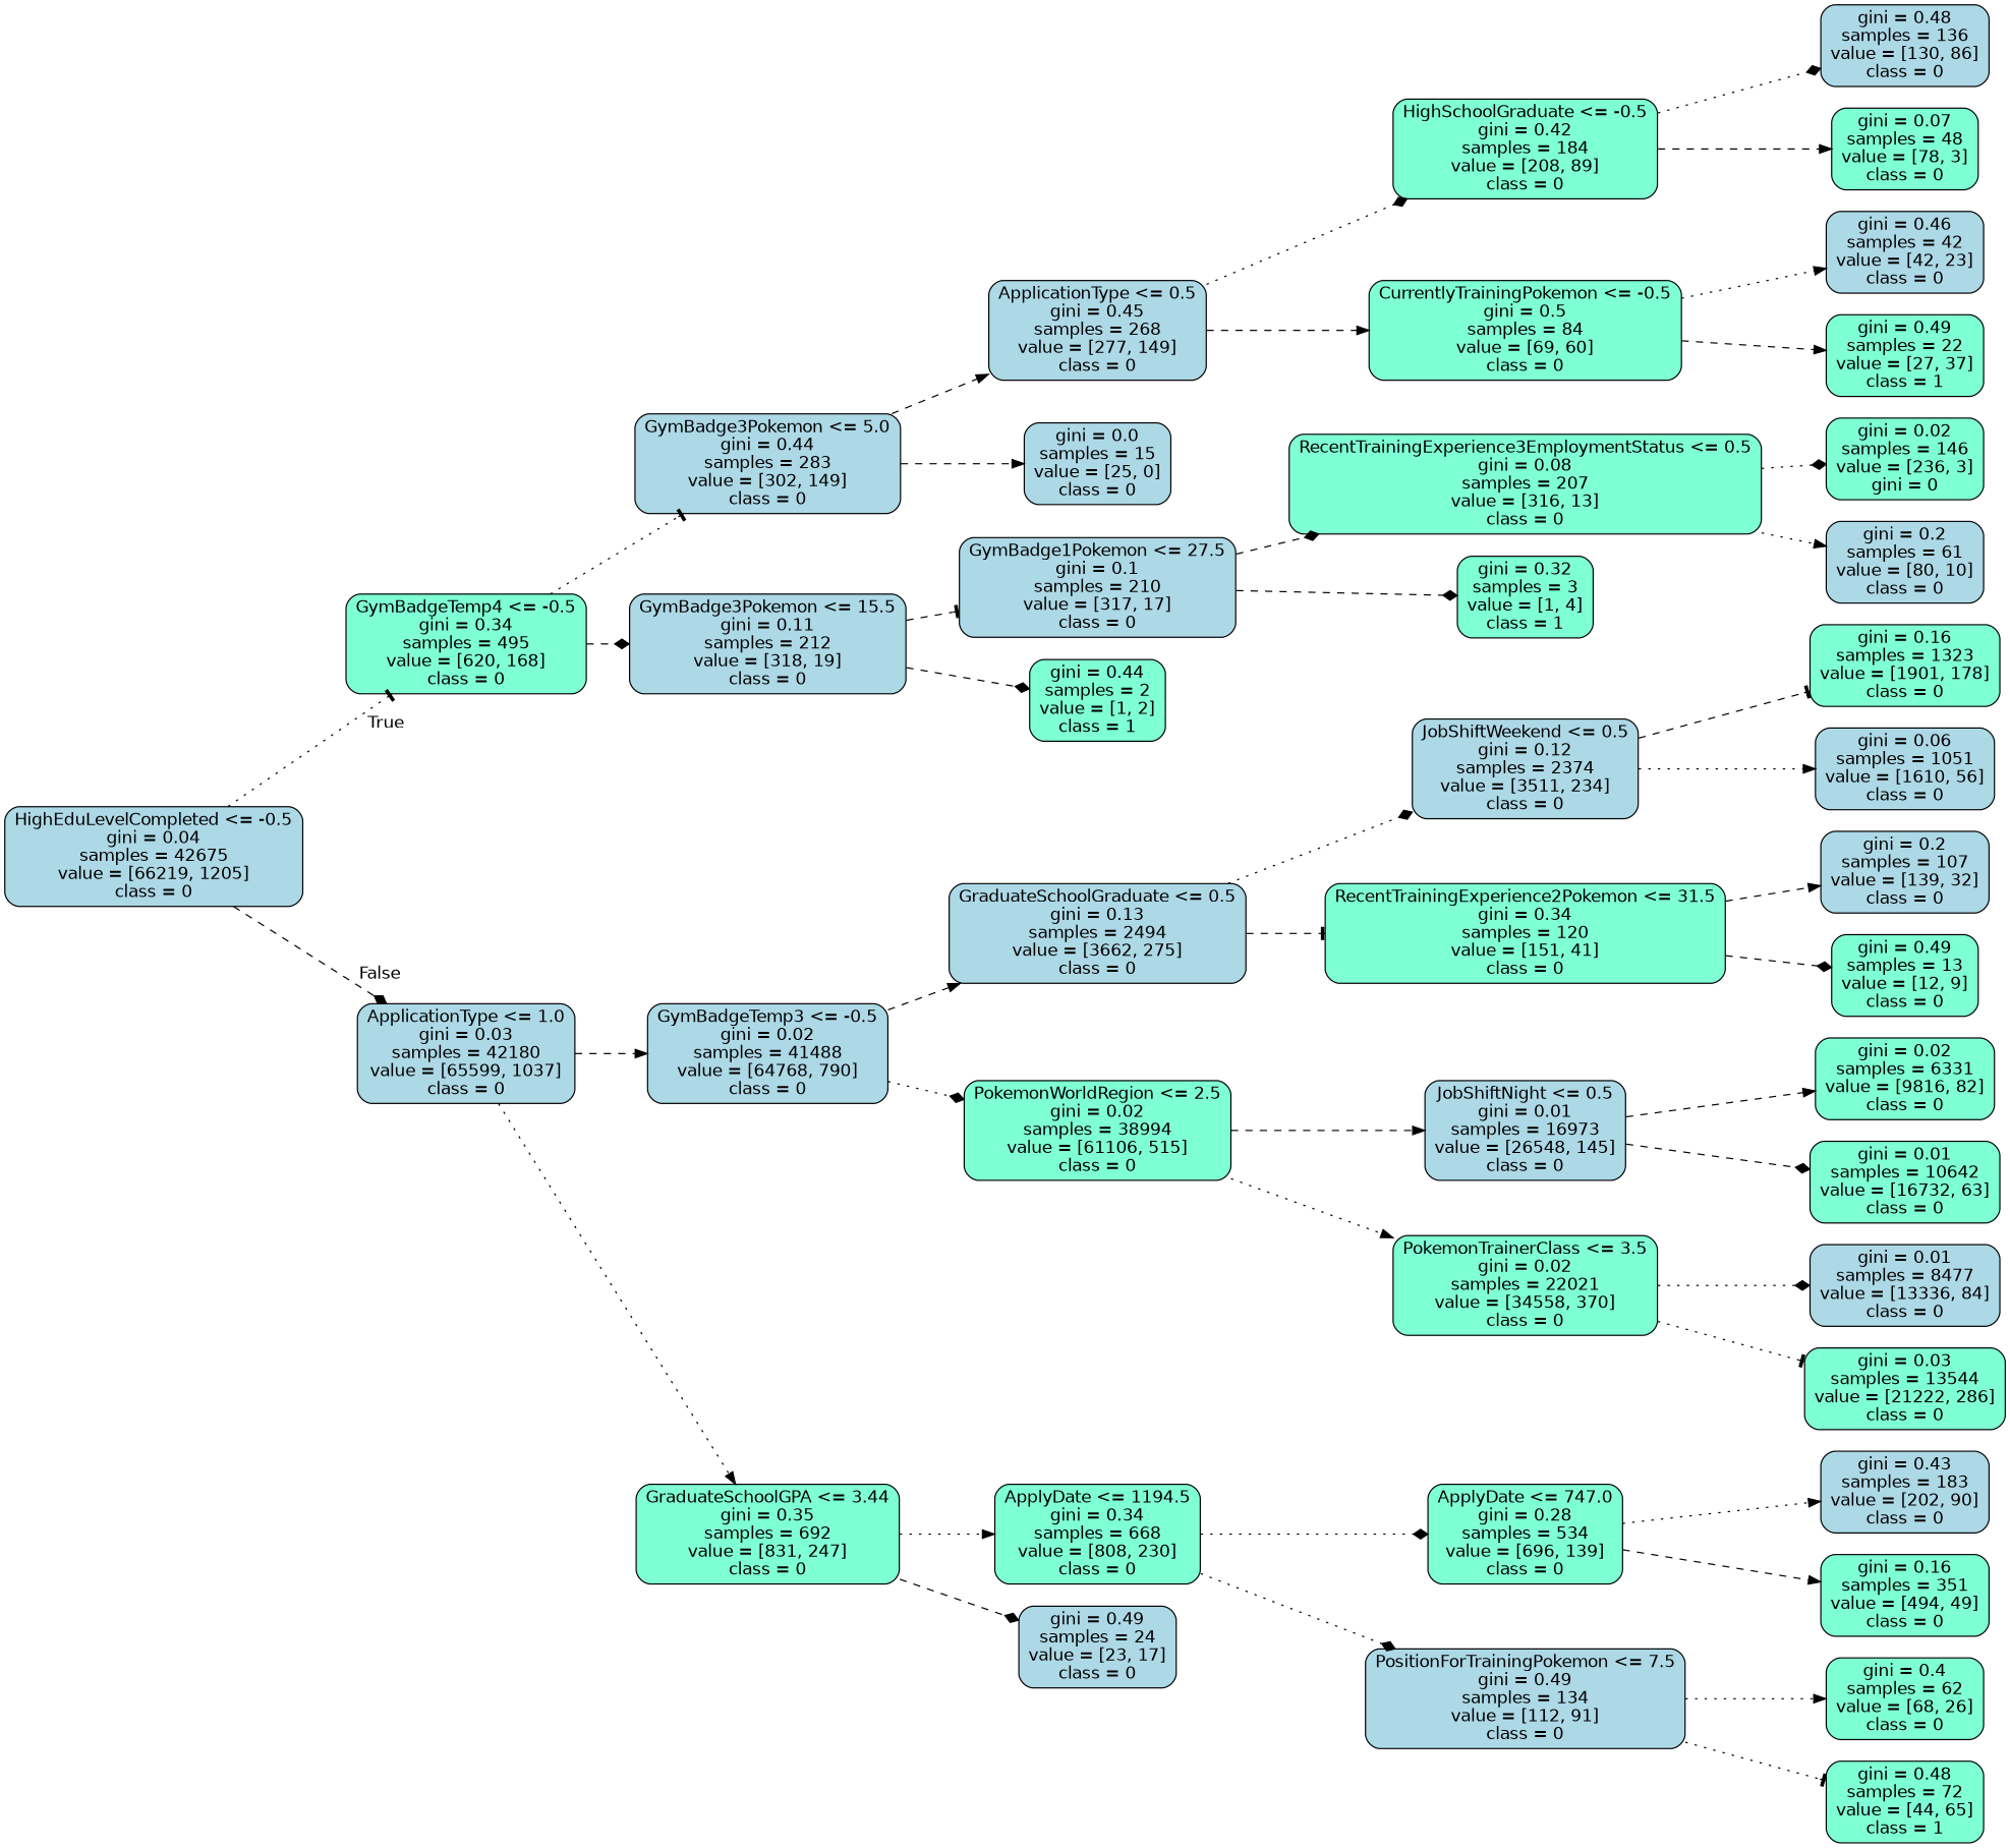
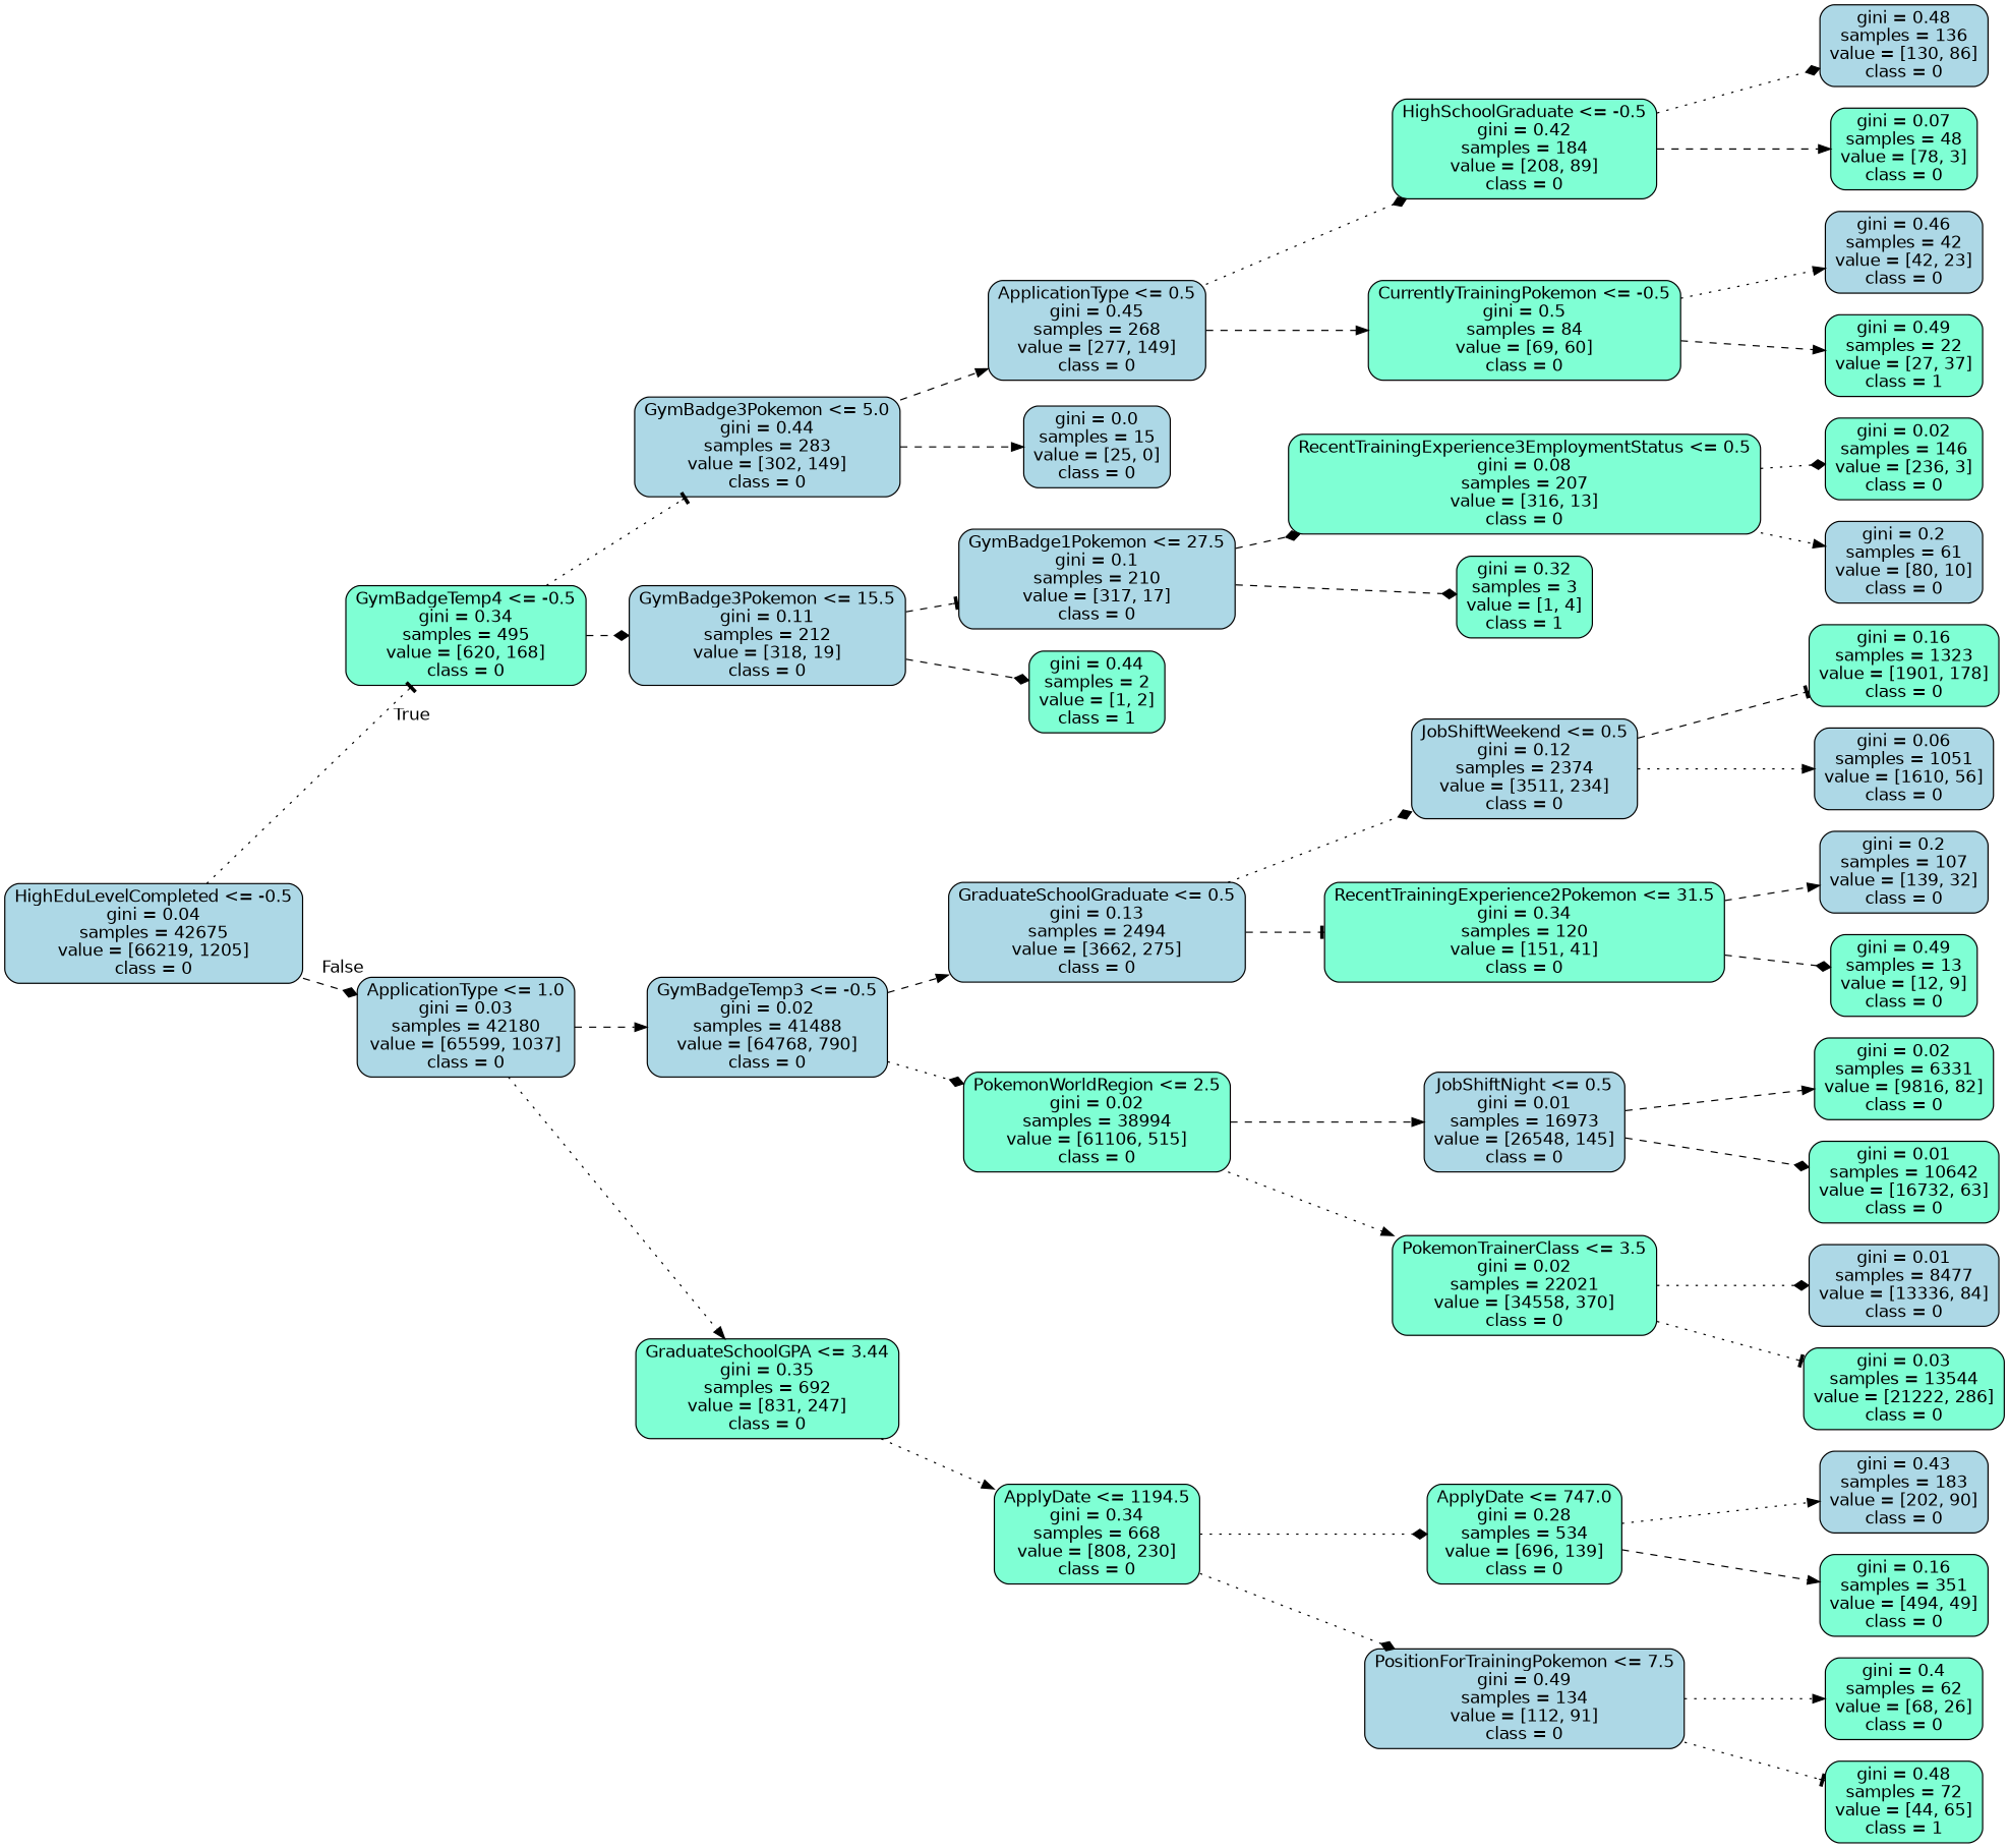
  digraph {
    fontname="DejaVu Sans"
    rankdir=LR
    node [color=black fillcolor=aquamarine fontname="DejaVu Sans" shape=box style="filled, rounded"]
    edge [arrowhead=normal fontname="DejaVu Sans" style=dashed]
    n1 [fillcolor=lightblue label="HighEduLevelCompleted <= -0.5\ngini = 0.04\nsamples = 42675\nvalue = [66219, 1205]\nclass = 0"]
    n2 [label="GymBadgeTemp4 <= -0.5\ngini = 0.34\nsamples = 495\nvalue = [620, 168]\nclass = 0"]
    n3 [fillcolor=lightblue label="ApplicationType <= 1.0\ngini = 0.03\nsamples = 42180\nvalue = [65599, 1037]\nclass = 0"]
    n4 [fillcolor=lightblue label="GymBadge3Pokemon <= 5.0\ngini = 0.44\nsamples = 283\nvalue = [302, 149]\nclass = 0"]
    n5 [fillcolor=lightblue label="GymBadge3Pokemon <= 15.5\ngini = 0.11\nsamples = 212\nvalue = [318, 19]\nclass = 0"]
    n6 [fillcolor=lightblue label="GymBadgeTemp3 <= -0.5\ngini = 0.02\nsamples = 41488\nvalue = [64768, 790]\nclass = 0"]
    n7 [label="GraduateSchoolGPA <= 3.44\ngini = 0.35\nsamples = 692\nvalue = [831, 247]\nclass = 0"]
    n8 [fillcolor=lightblue label="ApplicationType <= 0.5\ngini = 0.45\nsamples = 268\nvalue = [277, 149]\nclass = 0"]
    n9 [fillcolor=lightblue label="gini = 0.0\nsamples = 15\nvalue = [25, 0]\nclass = 0"]
    n10 [fillcolor=lightblue label="GymBadge1Pokemon <= 27.5\ngini = 0.1\nsamples = 210\nvalue = [317, 17]\nclass = 0"]
    n11 [label="gini = 0.44\nsamples = 2\nvalue = [1, 2]\nclass = 1"]
    n12 [label="HighSchoolGraduate <= -0.5\ngini = 0.42\nsamples = 184\nvalue = [208, 89]\nclass = 0"]
    n13 [label="CurrentlyTrainingPokemon <= -0.5\ngini = 0.5\nsamples = 84\nvalue = [69, 60]\nclass = 0"]
    n14 [fillcolor=lightblue label="gini = 0.48\nsamples = 136\nvalue = [130, 86]\nclass = 0"]
    n15 [label="gini = 0.07\nsamples = 48\nvalue = [78, 3]\nclass = 0"]
    n16 [fillcolor=lightblue label="gini = 0.46\nsamples = 42\nvalue = [42, 23]\nclass = 0"]
    n17 [label="gini = 0.49\nsamples = 22\nvalue = [27, 37]\nclass = 1"]
    n18 [label="RecentTrainingExperience3EmploymentStatus <= 0.5\ngini = 0.08\nsamples = 207\nvalue = [316, 13]\nclass = 0"]
    n19 [label="gini = 0.32\nsamples = 3\nvalue = [1, 4]\nclass = 1"]
-   n20 [label="gini = 0.02\nsamples = 146\nvalue = [236, 3]\ngini = 0"]
+   n20 [label="gini = 0.02\nsamples = 146\nvalue = [236, 3]\nclass = 0"]
    n21 [fillcolor=lightblue label="gini = 0.2\nsamples = 61\nvalue = [80, 10]\nclass = 0"]
    n22 [fillcolor=lightblue label="GraduateSchoolGraduate <= 0.5\ngini = 0.13\nsamples = 2494\nvalue = [3662, 275]\nclass = 0"]
    n23 [label="PokemonWorldRegion <= 2.5\ngini = 0.02\nsamples = 38994\nvalue = [61106, 515]\nclass = 0"]
    n24 [label="ApplyDate <= 1194.5\ngini = 0.34\nsamples = 668\nvalue = [808, 230]\nclass = 0"]
-   n25 [fillcolor=lightblue label="gini = 0.49\nsamples = 24\nvalue = [23, 17]\nclass = 0"]
    n26 [fillcolor=lightblue label="JobShiftWeekend <= 0.5\ngini = 0.12\nsamples = 2374\nvalue = [3511, 234]\nclass = 0"]
    n27 [label="RecentTrainingExperience2Pokemon <= 31.5\ngini = 0.34\nsamples = 120\nvalue = [151, 41]\nclass = 0"]
    n28 [fillcolor=lightblue label="JobShiftNight <= 0.5\ngini = 0.01\nsamples = 16973\nvalue = [26548, 145]\nclass = 0"]
    n29 [label="PokemonTrainerClass <= 3.5\ngini = 0.02\nsamples = 22021\nvalue = [34558, 370]\nclass = 0"]
    n30 [label="gini = 0.16\nsamples = 1323\nvalue = [1901, 178]\nclass = 0"]
    n31 [fillcolor=lightblue label="gini = 0.06\nsamples = 1051\nvalue = [1610, 56]\nclass = 0"]
    n32 [fillcolor=lightblue label="gini = 0.2\nsamples = 107\nvalue = [139, 32]\nclass = 0"]
    n33 [label="gini = 0.49\nsamples = 13\nvalue = [12, 9]\nclass = 0"]
    n34 [label="gini = 0.02\nsamples = 6331\nvalue = [9816, 82]\nclass = 0"]
    n35 [label="gini = 0.01\nsamples = 10642\nvalue = [16732, 63]\nclass = 0"]
    n36 [fillcolor=lightblue label="gini = 0.01\nsamples = 8477\nvalue = [13336, 84]\nclass = 0"]
    n37 [label="gini = 0.03\nsamples = 13544\nvalue = [21222, 286]\nclass = 0"]
    n38 [label="ApplyDate <= 747.0\ngini = 0.28\nsamples = 534\nvalue = [696, 139]\nclass = 0"]
    n39 [fillcolor=lightblue label="PositionForTrainingPokemon <= 7.5\ngini = 0.49\nsamples = 134\nvalue = [112, 91]\nclass = 0"]
    n40 [fillcolor=lightblue label="gini = 0.43\nsamples = 183\nvalue = [202, 90]\nclass = 0"]
    n41 [label="gini = 0.16\nsamples = 351\nvalue = [494, 49]\nclass = 0"]
    n42 [label="gini = 0.4\nsamples = 62\nvalue = [68, 26]\nclass = 0"]
    n43 [label="gini = 0.48\nsamples = 72\nvalue = [44, 65]\nclass = 1"]
    n1 -> n2 [arrowhead=tee headlabel=True labelangle=45 labeldistance=2.5 style=dotted]
    n1 -> n3 [arrowhead=diamond headlabel=False labelangle=-45 labeldistance=2.5]
    n2 -> n4 [arrowhead=tee style=dotted]
    n2 -> n5 [arrowhead=diamond]
    n3 -> n6
    n3 -> n7 [style=dotted]
    n4 -> n8
    n4 -> n9
    n5 -> n10 [arrowhead=tee]
    n5 -> n11 [arrowhead=diamond]
    n6 -> n22
    n6 -> n23 [arrowhead=diamond style=dotted]
    n7 -> n24 [style=dotted]
-   n7 -> n25 [arrowhead=diamond]
    n8 -> n12 [arrowhead=diamond style=dotted]
    n8 -> n13
    n10 -> n18 [arrowhead=diamond]
    n10 -> n19 [arrowhead=diamond]
    n12 -> n14 [arrowhead=diamond style=dotted]
    n12 -> n15
    n13 -> n16 [style=dotted]
    n13 -> n17
    n18 -> n20 [arrowhead=diamond style=dotted]
    n18 -> n21 [style=dotted]
    n22 -> n26 [arrowhead=diamond style=dotted]
    n22 -> n27 [arrowhead=tee]
    n23 -> n28
    n23 -> n29 [style=dotted]
    n24 -> n38 [arrowhead=diamond style=dotted]
    n24 -> n39 [arrowhead=diamond style=dotted]
    n26 -> n30 [arrowhead=tee]
    n26 -> n31 [style=dotted]
    n27 -> n32
    n27 -> n33 [arrowhead=diamond]
    n28 -> n34
    n28 -> n35 [arrowhead=diamond]
    n29 -> n36 [arrowhead=diamond style=dotted]
    n29 -> n37 [arrowhead=tee style=dotted]
    n38 -> n40 [style=dotted]
    n38 -> n41
    n39 -> n42 [style=dotted]
    n39 -> n43 [arrowhead=tee style=dotted]
  }
